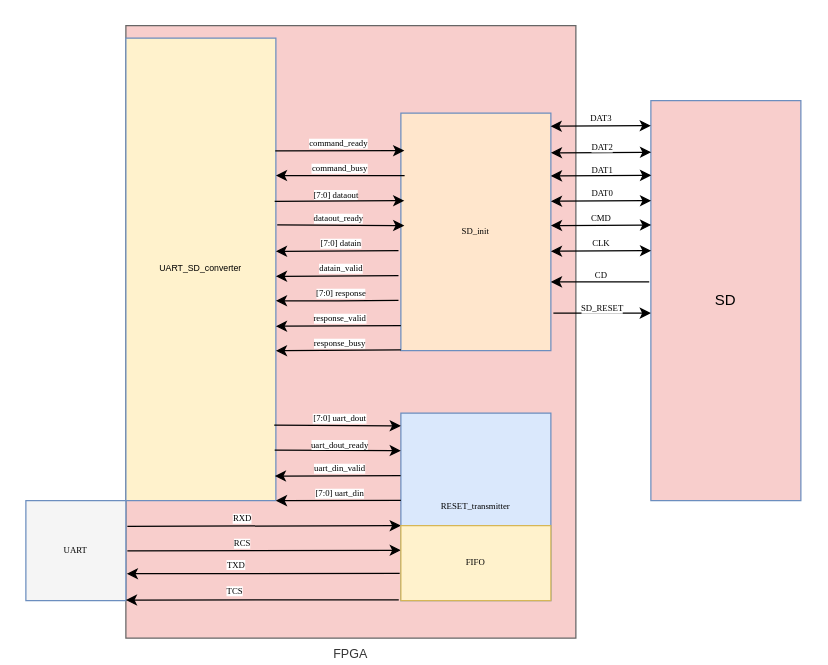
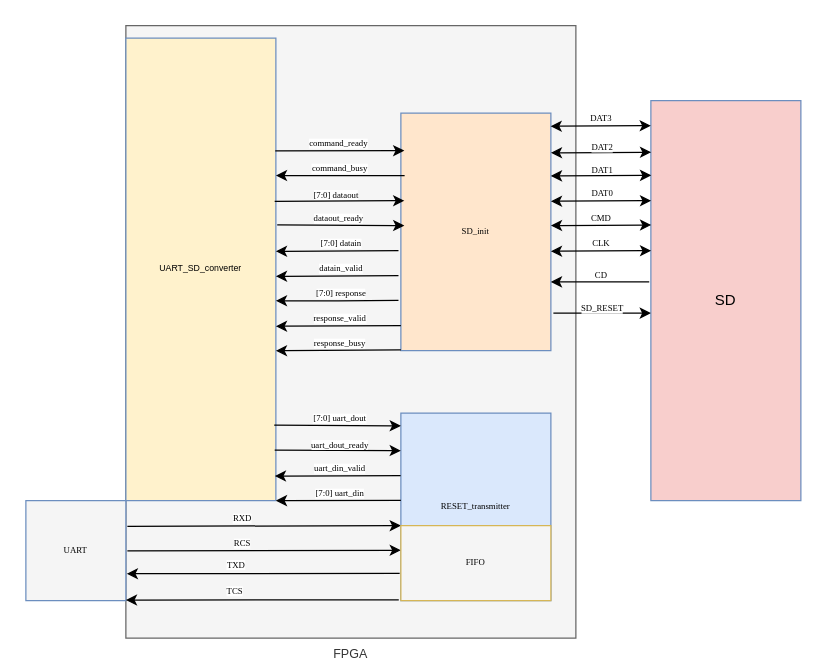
  <mxCell id="0" />
  <mxCell id="1" parent="0" />
- <mxCell id="2" value="FPGA" style="rounded=0;whiteSpace=wrap;html=1;fontSize=10;labelPosition=center;verticalLabelPosition=bottom;align=center;verticalAlign=top;fillColor=#f8cecc;fontColor=#333333;strokeColor=#666666;" vertex="1" parent="1"><mxGeometry x="100" y="20" width="360" height="490" as="geometry" /></mxCell>
+ <mxCell id="2" value="FPGA" style="rounded=0;whiteSpace=wrap;html=1;fontSize=10;labelPosition=center;verticalLabelPosition=bottom;align=center;verticalAlign=top;fillColor=#f5f5f5;fontColor=#333333;strokeColor=#666666;" vertex="1" parent="1"><mxGeometry x="100" y="20" width="360" height="490" as="geometry" /></mxCell>
  <mxCell id="3" value="UART" style="whiteSpace=wrap;html=1;aspect=fixed;fontSize=7;fontFamily=Times New Roman;verticalAlign=middle;labelBorderColor=none;fontStyle=0;labelPosition=center;verticalLabelPosition=middle;align=center;fillColor=#f5f5f5;strokeColor=#6c8ebf;" vertex="1" parent="1"><mxGeometry x="20" y="400" width="80" height="80" as="geometry" /></mxCell>
  <mxCell id="4" value="SD" style="rounded=0;whiteSpace=wrap;html=1;fillColor=#f8cecc;strokeColor=#6c8ebf;" vertex="1" parent="1"><mxGeometry x="520" y="80" width="120" height="320" as="geometry" /></mxCell>
  <mxCell id="5" value="&lt;div&gt;&lt;span&gt;SD_init&lt;/span&gt;&lt;/div&gt;" style="rounded=0;whiteSpace=wrap;html=1;fontSize=7;fontFamily=Times New Roman;verticalAlign=middle;labelBorderColor=none;fontStyle=0;align=center;labelPosition=center;verticalLabelPosition=middle;fillColor=#ffe6cc;strokeColor=#6c8ebf;" vertex="1" parent="1"><mxGeometry x="320" y="90" width="120" height="190" as="geometry" /></mxCell>
  <mxCell id="6" value="" style="endArrow=classic;startArrow=classic;html=1;rounded=0;exitX=1;exitY=0.1;exitDx=0;exitDy=0;exitPerimeter=0;entryX=0.002;entryY=0.129;entryDx=0;entryDy=0;entryPerimeter=0;fontSize=7;fontFamily=Times New Roman;verticalAlign=bottom;labelBorderColor=none;fontStyle=0" edge="1" parent="1" target="4"><mxGeometry width="50" height="50" relative="1" as="geometry"><mxPoint x="440" y="121.76" as="sourcePoint" /><mxPoint x="520" y="130" as="targetPoint" /></mxGeometry></mxCell>
  <mxCell id="7" value="DAT2" style="edgeLabel;html=1;align=center;verticalAlign=bottom;resizable=0;points=[];fontSize=7;fontFamily=Times New Roman;labelBorderColor=none;fontStyle=0" vertex="1" connectable="0" parent="6"><mxGeometry x="-0.122" y="-1" relative="1" as="geometry"><mxPoint x="5" as="offset" /></mxGeometry></mxCell>
  <mxCell id="8" value="" style="endArrow=classic;startArrow=classic;html=1;rounded=0;exitX=1;exitY=0.1;exitDx=0;exitDy=0;exitPerimeter=0;entryX=0.002;entryY=0.129;entryDx=0;entryDy=0;entryPerimeter=0;fontSize=7;fontFamily=Times New Roman;verticalAlign=bottom;labelBorderColor=none;fontStyle=0" edge="1" parent="1"><mxGeometry width="50" height="50" relative="1" as="geometry"><mxPoint x="439.76" y="100.48" as="sourcePoint" /><mxPoint x="520" y="100" as="targetPoint" /></mxGeometry></mxCell>
  <mxCell id="9" value="DAT3" style="edgeLabel;html=1;align=center;verticalAlign=bottom;resizable=0;points=[];fontSize=7;fontFamily=Times New Roman;labelBorderColor=none;fontStyle=0" vertex="1" connectable="0" parent="8"><mxGeometry x="-0.102" relative="1" as="geometry"><mxPoint x="4" as="offset" /></mxGeometry></mxCell>
  <mxCell id="10" value="" style="endArrow=classic;startArrow=classic;html=1;rounded=0;exitX=1;exitY=0.1;exitDx=0;exitDy=0;exitPerimeter=0;entryX=0.002;entryY=0.129;entryDx=0;entryDy=0;entryPerimeter=0;fontSize=7;fontFamily=Times New Roman;verticalAlign=bottom;labelBorderColor=none;fontStyle=0" edge="1" parent="1"><mxGeometry width="50" height="50" relative="1" as="geometry"><mxPoint x="440" y="140.24" as="sourcePoint" /><mxPoint x="520.24" y="139.76" as="targetPoint" /></mxGeometry></mxCell>
  <mxCell id="11" value="DAT1" style="edgeLabel;html=1;align=center;verticalAlign=bottom;resizable=0;points=[];fontSize=7;fontFamily=Times New Roman;labelBorderColor=none;fontStyle=0" vertex="1" connectable="0" parent="10"><mxGeometry x="-0.088" y="-1" relative="1" as="geometry"><mxPoint x="3" as="offset" /></mxGeometry></mxCell>
  <mxCell id="12" value="" style="endArrow=classic;startArrow=classic;html=1;rounded=0;exitX=1;exitY=0.1;exitDx=0;exitDy=0;exitPerimeter=0;entryX=0.002;entryY=0.129;entryDx=0;entryDy=0;entryPerimeter=0;fontSize=7;fontFamily=Times New Roman;verticalAlign=bottom;labelBorderColor=none;fontStyle=0" edge="1" parent="1"><mxGeometry width="50" height="50" relative="1" as="geometry"><mxPoint x="440" y="160.48" as="sourcePoint" /><mxPoint x="520.24" y="160" as="targetPoint" /></mxGeometry></mxCell>
  <mxCell id="13" value="DAT0" style="edgeLabel;html=1;align=center;verticalAlign=bottom;resizable=0;points=[];fontSize=7;fontFamily=Times New Roman;labelBorderColor=none;fontStyle=0" vertex="1" connectable="0" parent="12"><mxGeometry x="-0.115" relative="1" as="geometry"><mxPoint x="5" as="offset" /></mxGeometry></mxCell>
  <mxCell id="14" value="" style="endArrow=classic;startArrow=classic;html=1;rounded=0;exitX=1;exitY=0.1;exitDx=0;exitDy=0;exitPerimeter=0;entryX=0.002;entryY=0.129;entryDx=0;entryDy=0;entryPerimeter=0;fontSize=7;fontFamily=Times New Roman;verticalAlign=bottom;labelBorderColor=none;fontStyle=0" edge="1" parent="1"><mxGeometry width="50" height="50" relative="1" as="geometry"><mxPoint x="440" y="180" as="sourcePoint" /><mxPoint x="520.24" y="179.52" as="targetPoint" /></mxGeometry></mxCell>
  <mxCell id="15" value="CMD" style="edgeLabel;html=1;align=center;verticalAlign=bottom;resizable=0;points=[];fontSize=7;fontFamily=Times New Roman;labelBorderColor=none;fontStyle=0" vertex="1" connectable="0" parent="14"><mxGeometry x="-0.157" relative="1" as="geometry"><mxPoint x="6" as="offset" /></mxGeometry></mxCell>
  <mxCell id="16" value="" style="endArrow=classic;startArrow=classic;html=1;rounded=0;exitX=1;exitY=0.1;exitDx=0;exitDy=0;exitPerimeter=0;entryX=0.002;entryY=0.129;entryDx=0;entryDy=0;entryPerimeter=0;fontSize=7;fontFamily=Times New Roman;verticalAlign=bottom;labelBorderColor=none;fontStyle=0" edge="1" parent="1"><mxGeometry width="50" height="50" relative="1" as="geometry"><mxPoint x="440" y="200.48" as="sourcePoint" /><mxPoint x="520.24" y="200" as="targetPoint" /></mxGeometry></mxCell>
  <mxCell id="17" value="CLK" style="edgeLabel;html=1;align=center;verticalAlign=bottom;resizable=0;points=[];fontSize=7;fontFamily=Times New Roman;labelBorderColor=none;fontStyle=0" vertex="1" connectable="0" parent="16"><mxGeometry x="-0.081" relative="1" as="geometry"><mxPoint x="3" as="offset" /></mxGeometry></mxCell>
  <mxCell id="18" value="" style="endArrow=classic;html=1;rounded=0;exitX=-0.011;exitY=0.453;exitDx=0;exitDy=0;exitPerimeter=0;fontSize=7;fontFamily=Times New Roman;verticalAlign=bottom;labelBorderColor=none;fontStyle=0" edge="1" parent="1" source="4"><mxGeometry width="50" height="50" relative="1" as="geometry"><mxPoint x="390" y="275" as="sourcePoint" /><mxPoint x="440" y="225" as="targetPoint" /></mxGeometry></mxCell>
  <mxCell id="19" value="CD" style="edgeLabel;html=1;align=center;verticalAlign=bottom;resizable=0;points=[];fontSize=7;fontFamily=Times New Roman;labelBorderColor=none;fontStyle=0" vertex="1" connectable="0" parent="18"><mxGeometry x="0.239" relative="1" as="geometry"><mxPoint x="10" as="offset" /></mxGeometry></mxCell>
  <mxCell id="20" value="" style="endArrow=classic;html=1;rounded=0;exitX=1;exitY=0.832;exitDx=0;exitDy=0;exitPerimeter=0;fontSize=7;fontFamily=Times New Roman;verticalAlign=bottom;labelBorderColor=none;fontStyle=0" edge="1" parent="1"><mxGeometry width="50" height="50" relative="1" as="geometry"><mxPoint x="442" y="250.08" as="sourcePoint" /><mxPoint x="520" y="250" as="targetPoint" /></mxGeometry></mxCell>
  <mxCell id="21" value="SD_RESET" style="edgeLabel;html=1;align=center;verticalAlign=bottom;resizable=0;points=[];fontSize=7;fontFamily=Times New Roman;labelBorderColor=none;fontStyle=0" vertex="1" connectable="0" parent="20"><mxGeometry x="-0.267" y="-1" relative="1" as="geometry"><mxPoint x="9" y="1" as="offset" /></mxGeometry></mxCell>
  <mxCell id="22" value="RESET_transmitter" style="rounded=0;whiteSpace=wrap;html=1;fontSize=7;fontFamily=Times New Roman;verticalAlign=middle;labelBorderColor=none;fontStyle=0;labelPosition=center;verticalLabelPosition=middle;align=center;fillColor=#dae8fc;strokeColor=#6c8ebf;" vertex="1" parent="1"><mxGeometry x="320" y="330" width="120" height="150" as="geometry" /></mxCell>
  <mxCell id="23" value="UART_SD_converter" style="rounded=0;whiteSpace=wrap;html=1;fontSize=7;labelBorderColor=none;fontStyle=0;fillColor=#fff2cc;strokeColor=#6c8ebf;" vertex="1" parent="1"><mxGeometry x="100" y="30" width="120" height="370" as="geometry" /></mxCell>
  <mxCell id="24" value="" style="endArrow=classic;html=1;rounded=0;fontSize=7;exitX=1.015;exitY=0.132;exitDx=0;exitDy=0;exitPerimeter=0;fontFamily=Times New Roman;verticalAlign=bottom;labelBorderColor=none;fontStyle=0" edge="1" parent="1"><mxGeometry width="50" height="50" relative="1" as="geometry"><mxPoint x="101.2" y="420.56" as="sourcePoint" /><mxPoint x="320" y="420" as="targetPoint" /></mxGeometry></mxCell>
  <mxCell id="25" value="RXD" style="edgeLabel;html=1;align=center;verticalAlign=bottom;resizable=0;points=[];fontSize=7;fontFamily=Times New Roman;labelBorderColor=none;fontStyle=0" vertex="1" connectable="0" parent="24"><mxGeometry x="-0.17" relative="1" as="geometry"><mxPoint as="offset" /></mxGeometry></mxCell>
  <mxCell id="26" value="" style="endArrow=classic;html=1;rounded=0;fontSize=7;exitX=1.015;exitY=0.132;exitDx=0;exitDy=0;exitPerimeter=0;fontFamily=Times New Roman;verticalAlign=bottom;labelBorderColor=none;fontStyle=0" edge="1" parent="1"><mxGeometry width="50" height="50" relative="1" as="geometry"><mxPoint x="101.2" y="440.27" as="sourcePoint" /><mxPoint x="320" y="439.71" as="targetPoint" /></mxGeometry></mxCell>
  <mxCell id="27" value="RCS" style="edgeLabel;html=1;align=center;verticalAlign=bottom;resizable=0;points=[];fontSize=7;fontFamily=Times New Roman;labelBorderColor=none;fontStyle=0" vertex="1" connectable="0" parent="26"><mxGeometry x="-0.17" relative="1" as="geometry"><mxPoint as="offset" /></mxGeometry></mxCell>
  <mxCell id="28" value="" style="endArrow=classic;html=1;rounded=0;fontSize=7;entryX=0.002;entryY=0.67;entryDx=0;entryDy=0;entryPerimeter=0;exitX=-0.008;exitY=0.416;exitDx=0;exitDy=0;exitPerimeter=0;fontFamily=Times New Roman;verticalAlign=bottom;labelBorderColor=none;fontStyle=0" edge="1" parent="1"><mxGeometry width="50" height="50" relative="1" as="geometry"><mxPoint x="319.04" y="458.24" as="sourcePoint" /><mxPoint x="100.72" y="458.5" as="targetPoint" /></mxGeometry></mxCell>
  <mxCell id="29" value="TXD" style="edgeLabel;html=1;align=center;verticalAlign=bottom;resizable=0;points=[];fontSize=7;fontFamily=Times New Roman;labelBorderColor=none;fontStyle=0" vertex="1" connectable="0" parent="28"><mxGeometry x="0.211" y="-1" relative="1" as="geometry"><mxPoint as="offset" /></mxGeometry></mxCell>
  <mxCell id="30" value="" style="endArrow=classic;html=1;rounded=0;fontSize=7;entryX=0.002;entryY=0.67;entryDx=0;entryDy=0;entryPerimeter=0;exitX=-0.008;exitY=0.416;exitDx=0;exitDy=0;exitPerimeter=0;fontFamily=Times New Roman;verticalAlign=bottom;labelBorderColor=none;fontStyle=0" edge="1" parent="1"><mxGeometry width="50" height="50" relative="1" as="geometry"><mxPoint x="318.32" y="479.31" as="sourcePoint" /><mxPoint x="100" y="479.57" as="targetPoint" /></mxGeometry></mxCell>
  <mxCell id="31" value="TCS" style="edgeLabel;html=1;align=center;verticalAlign=bottom;resizable=0;points=[];fontSize=7;fontFamily=Times New Roman;labelBorderColor=none;fontStyle=0" vertex="1" connectable="0" parent="30"><mxGeometry x="0.211" y="-1" relative="1" as="geometry"><mxPoint as="offset" /></mxGeometry></mxCell>
  <mxCell id="32" value="" style="endArrow=classic;html=1;rounded=0;fontSize=7;entryX=0.005;entryY=0.078;entryDx=0;entryDy=0;entryPerimeter=0;fontFamily=Times New Roman;verticalAlign=bottom;labelBorderColor=none;fontStyle=0;exitX=0.996;exitY=0.244;exitDx=0;exitDy=0;exitPerimeter=0;" edge="1" parent="1" source="23"><mxGeometry width="50" height="50" relative="1" as="geometry"><mxPoint x="240" y="120" as="sourcePoint" /><mxPoint x="322.76" y="120" as="targetPoint" /></mxGeometry></mxCell>
  <mxCell id="33" value="command_ready" style="edgeLabel;html=1;align=center;verticalAlign=bottom;resizable=0;points=[];fontSize=7;fontFamily=Times New Roman;labelBorderColor=none;fontStyle=0" vertex="1" connectable="0" parent="32"><mxGeometry x="-0.375" y="-1" relative="1" as="geometry"><mxPoint x="18" y="-1" as="offset" /></mxGeometry></mxCell>
  <mxCell id="34" value="" style="endArrow=classic;html=1;rounded=0;fontSize=7;fontFamily=Times New Roman;verticalAlign=bottom;labelBorderColor=none;fontStyle=0;entryX=1;entryY=0.297;entryDx=0;entryDy=0;entryPerimeter=0;" edge="1" parent="1" target="23"><mxGeometry width="50" height="50" relative="1" as="geometry"><mxPoint x="323" y="140" as="sourcePoint" /><mxPoint x="237" y="140" as="targetPoint" /></mxGeometry></mxCell>
  <mxCell id="35" value="command_busy" style="edgeLabel;html=1;align=center;verticalAlign=bottom;resizable=0;points=[];fontSize=7;fontFamily=Times New Roman;labelBorderColor=none;fontStyle=0" vertex="1" connectable="0" parent="34"><mxGeometry x="0.226" relative="1" as="geometry"><mxPoint x="10" as="offset" /></mxGeometry></mxCell>
  <mxCell id="36" value="" style="endArrow=classic;html=1;rounded=0;fontSize=7;exitX=0.992;exitY=0.353;exitDx=0;exitDy=0;exitPerimeter=0;entryX=0.005;entryY=0.078;entryDx=0;entryDy=0;entryPerimeter=0;fontFamily=Times New Roman;verticalAlign=bottom;labelBorderColor=none;fontStyle=0" edge="1" parent="1" source="23"><mxGeometry width="50" height="50" relative="1" as="geometry"><mxPoint x="237.24" y="160.49" as="sourcePoint" /><mxPoint x="322.76" y="160" as="targetPoint" /></mxGeometry></mxCell>
  <mxCell id="37" value="[7:0] dataout" style="edgeLabel;html=1;align=center;verticalAlign=bottom;resizable=0;points=[];fontSize=7;fontFamily=Times New Roman;labelBorderColor=none;fontStyle=0" vertex="1" connectable="0" parent="36"><mxGeometry x="-0.375" y="-1" relative="1" as="geometry"><mxPoint x="16" as="offset" /></mxGeometry></mxCell>
  <mxCell id="38" value="" style="endArrow=classic;html=1;rounded=0;fontSize=7;exitX=1.009;exitY=0.404;exitDx=0;exitDy=0;exitPerimeter=0;entryX=0.005;entryY=0.078;entryDx=0;entryDy=0;entryPerimeter=0;fontFamily=Times New Roman;verticalAlign=bottom;labelBorderColor=none;fontStyle=0" edge="1" parent="1" source="23"><mxGeometry width="50" height="50" relative="1" as="geometry"><mxPoint x="237.24" y="180.49" as="sourcePoint" /><mxPoint x="322.76" y="180" as="targetPoint" /></mxGeometry></mxCell>
  <mxCell id="39" value="dataout_ready" style="edgeLabel;html=1;align=center;verticalAlign=bottom;resizable=0;points=[];fontSize=7;fontFamily=Times New Roman;labelBorderColor=none;fontStyle=0" vertex="1" connectable="0" parent="38"><mxGeometry x="-0.375" y="-1" relative="1" as="geometry"><mxPoint x="16" y="-1" as="offset" /></mxGeometry></mxCell>
  <mxCell id="40" value="" style="endArrow=classic;html=1;rounded=0;fontSize=7;exitX=-0.016;exitY=0.291;exitDx=0;exitDy=0;exitPerimeter=0;fontFamily=Times New Roman;verticalAlign=bottom;labelBorderColor=none;fontStyle=0;entryX=1;entryY=0.461;entryDx=0;entryDy=0;entryPerimeter=0;" edge="1" parent="1" target="23"><mxGeometry width="50" height="50" relative="1" as="geometry"><mxPoint x="318.08" y="200" as="sourcePoint" /><mxPoint x="234" y="200.53" as="targetPoint" /></mxGeometry></mxCell>
  <mxCell id="41" value="[7:0] datain" style="edgeLabel;html=1;align=center;verticalAlign=bottom;resizable=0;points=[];fontSize=7;fontFamily=Times New Roman;labelBorderColor=none;fontStyle=0" vertex="1" connectable="0" parent="40"><mxGeometry x="0.226" relative="1" as="geometry"><mxPoint x="13" as="offset" /></mxGeometry></mxCell>
  <mxCell id="42" value="" style="endArrow=classic;html=1;rounded=0;fontSize=7;exitX=-0.016;exitY=0.291;exitDx=0;exitDy=0;exitPerimeter=0;fontFamily=Times New Roman;verticalAlign=bottom;labelBorderColor=none;fontStyle=0;entryX=1;entryY=0.515;entryDx=0;entryDy=0;entryPerimeter=0;" edge="1" parent="1" target="23"><mxGeometry width="50" height="50" relative="1" as="geometry"><mxPoint x="318.08" y="220" as="sourcePoint" /><mxPoint x="234" y="220.53" as="targetPoint" /></mxGeometry></mxCell>
  <mxCell id="43" value="datain_valid" style="edgeLabel;html=1;align=center;verticalAlign=bottom;resizable=0;points=[];fontSize=7;fontFamily=Times New Roman;labelBorderColor=none;fontStyle=0" vertex="1" connectable="0" parent="42"><mxGeometry x="0.226" relative="1" as="geometry"><mxPoint x="13" as="offset" /></mxGeometry></mxCell>
  <mxCell id="44" value="" style="endArrow=classic;html=1;rounded=0;fontSize=7;exitX=-0.016;exitY=0.291;exitDx=0;exitDy=0;exitPerimeter=0;fontFamily=Times New Roman;verticalAlign=bottom;labelBorderColor=none;fontStyle=0;entryX=1;entryY=0.568;entryDx=0;entryDy=0;entryPerimeter=0;" edge="1" parent="1" target="23"><mxGeometry width="50" height="50" relative="1" as="geometry"><mxPoint x="318.08" y="239.71" as="sourcePoint" /><mxPoint x="234" y="240.24" as="targetPoint" /><Array as="points"><mxPoint x="270" y="240.24" /></Array></mxGeometry></mxCell>
  <mxCell id="45" value="[7:0] response" style="edgeLabel;html=1;align=center;verticalAlign=bottom;resizable=0;points=[];fontSize=7;fontFamily=Times New Roman;labelBorderColor=none;fontStyle=0" vertex="1" connectable="0" parent="44"><mxGeometry x="0.226" relative="1" as="geometry"><mxPoint x="13" as="offset" /></mxGeometry></mxCell>
  <mxCell id="46" value="" style="endArrow=classic;html=1;rounded=0;fontSize=7;exitX=-0.016;exitY=0.291;exitDx=0;exitDy=0;exitPerimeter=0;fontFamily=Times New Roman;verticalAlign=bottom;labelBorderColor=none;fontStyle=0;entryX=1;entryY=0.623;entryDx=0;entryDy=0;entryPerimeter=0;" edge="1" parent="1" target="23"><mxGeometry width="50" height="50" relative="1" as="geometry"><mxPoint x="320" y="260" as="sourcePoint" /><mxPoint x="235.92" y="260.53" as="targetPoint" /></mxGeometry></mxCell>
  <mxCell id="47" value="response_valid" style="edgeLabel;html=1;align=center;verticalAlign=bottom;resizable=0;points=[];fontSize=7;fontFamily=Times New Roman;labelBorderColor=none;fontStyle=0" vertex="1" connectable="0" parent="46"><mxGeometry x="0.226" relative="1" as="geometry"><mxPoint x="11" as="offset" /></mxGeometry></mxCell>
  <mxCell id="48" value="" style="endArrow=classic;html=1;rounded=0;fontSize=7;exitX=-0.016;exitY=0.291;exitDx=0;exitDy=0;exitPerimeter=0;fontFamily=Times New Roman;verticalAlign=bottom;labelBorderColor=none;fontStyle=0;entryX=1;entryY=0.676;entryDx=0;entryDy=0;entryPerimeter=0;" edge="1" parent="1" target="23"><mxGeometry width="50" height="50" relative="1" as="geometry"><mxPoint x="320" y="279.43" as="sourcePoint" /><mxPoint x="235.92" y="279.96" as="targetPoint" /></mxGeometry></mxCell>
  <mxCell id="49" value="response_busy" style="edgeLabel;html=1;align=center;verticalAlign=bottom;resizable=0;points=[];fontSize=7;fontFamily=Times New Roman;labelBorderColor=none;fontStyle=0" vertex="1" connectable="0" parent="48"><mxGeometry x="0.226" relative="1" as="geometry"><mxPoint x="11" as="offset" /></mxGeometry></mxCell>
  <mxCell id="50" value="" style="endArrow=classic;html=1;rounded=0;fontSize=7;entryX=0.009;entryY=0.068;entryDx=0;entryDy=0;entryPerimeter=0;exitX=0.998;exitY=0.837;exitDx=0;exitDy=0;exitPerimeter=0;fontFamily=Times New Roman;verticalAlign=bottom;labelBorderColor=none;fontStyle=0" edge="1" parent="1"><mxGeometry width="50" height="50" relative="1" as="geometry"><mxPoint x="218.68" y="339.69" as="sourcePoint" /><mxPoint x="320" y="340.2" as="targetPoint" /></mxGeometry></mxCell>
  <mxCell id="51" value="[7:0] uart_dout" style="edgeLabel;html=1;align=center;verticalAlign=bottom;resizable=0;points=[];fontSize=7;fontFamily=Times New Roman;labelBorderColor=none;fontStyle=0" vertex="1" connectable="0" parent="50"><mxGeometry x="0.158" y="-1" relative="1" as="geometry"><mxPoint x="-7" y="-1" as="offset" /></mxGeometry></mxCell>
  <mxCell id="52" value="" style="endArrow=classic;html=1;rounded=0;fontSize=7;entryX=0.992;entryY=0.891;entryDx=0;entryDy=0;entryPerimeter=0;exitX=0.992;exitY=0.891;exitDx=0;exitDy=0;exitPerimeter=0;fontFamily=Times New Roman;verticalAlign=bottom;labelBorderColor=none;fontStyle=0" edge="1" parent="1" source="23"><mxGeometry width="50" height="50" relative="1" as="geometry"><mxPoint x="232.68" y="360.44" as="sourcePoint" /><mxPoint x="320" y="360" as="targetPoint" /></mxGeometry></mxCell>
  <mxCell id="53" value="uart_dout_ready" style="edgeLabel;html=1;align=center;verticalAlign=bottom;resizable=0;points=[];fontSize=7;fontFamily=Times New Roman;labelBorderColor=none;fontStyle=0" vertex="1" connectable="0" parent="52"><mxGeometry x="0.158" y="-1" relative="1" as="geometry"><mxPoint x="-7" as="offset" /></mxGeometry></mxCell>
  <mxCell id="54" value="" style="endArrow=classic;html=1;rounded=0;fontSize=7;entryX=0.993;entryY=0.947;entryDx=0;entryDy=0;entryPerimeter=0;fontFamily=Times New Roman;verticalAlign=bottom;labelBorderColor=none;fontStyle=0;exitX=0.993;exitY=0.947;exitDx=0;exitDy=0;exitPerimeter=0;" edge="1" parent="1" target="23"><mxGeometry width="50" height="50" relative="1" as="geometry"><mxPoint x="319.82" y="380" as="sourcePoint" /><mxPoint x="240" y="380" as="targetPoint" /></mxGeometry></mxCell>
  <mxCell id="55" value="uart_din_valid" style="edgeLabel;html=1;align=center;verticalAlign=bottom;resizable=0;points=[];fontSize=7;fontFamily=Times New Roman;labelBorderColor=none;fontStyle=0" vertex="1" connectable="0" parent="54"><mxGeometry x="-0.257" relative="1" as="geometry"><mxPoint x="-12" as="offset" /></mxGeometry></mxCell>
  <mxCell id="56" value="" style="endArrow=classic;html=1;rounded=0;fontSize=7;entryX=1;entryY=1;entryDx=0;entryDy=0;exitX=1;exitY=1;exitDx=0;exitDy=0;fontFamily=Times New Roman;verticalAlign=bottom;labelBorderColor=none;fontStyle=0" edge="1" parent="1" target="23"><mxGeometry width="50" height="50" relative="1" as="geometry"><mxPoint x="320" y="399.87" as="sourcePoint" /><mxPoint x="241.56" y="399.43" as="targetPoint" /></mxGeometry></mxCell>
  <mxCell id="57" value="[7:0] uart_din" style="edgeLabel;html=1;align=center;verticalAlign=bottom;resizable=0;points=[];fontSize=7;fontFamily=Times New Roman;labelBorderColor=none;fontStyle=0" vertex="1" connectable="0" parent="56"><mxGeometry x="-0.344" relative="1" as="geometry"><mxPoint x="-17" as="offset" /></mxGeometry></mxCell>
- <mxCell id="58" value="FIFO" style="rounded=0;whiteSpace=wrap;html=1;labelBorderColor=none;fontFamily=Times New Roman;fontSize=7;fillColor=#fff2cc;strokeColor=#d6b656;" vertex="1" parent="1"><mxGeometry x="320" y="420" width="120" height="60" as="geometry" /></mxCell>
+ <mxCell id="58" value="FIFO" style="rounded=0;whiteSpace=wrap;html=1;labelBorderColor=none;fontFamily=Times New Roman;fontSize=7;fillColor=#f5f5f5;strokeColor=#d6b656;" vertex="1" parent="1"><mxGeometry x="320" y="420" width="120" height="60" as="geometry" /></mxCell>
